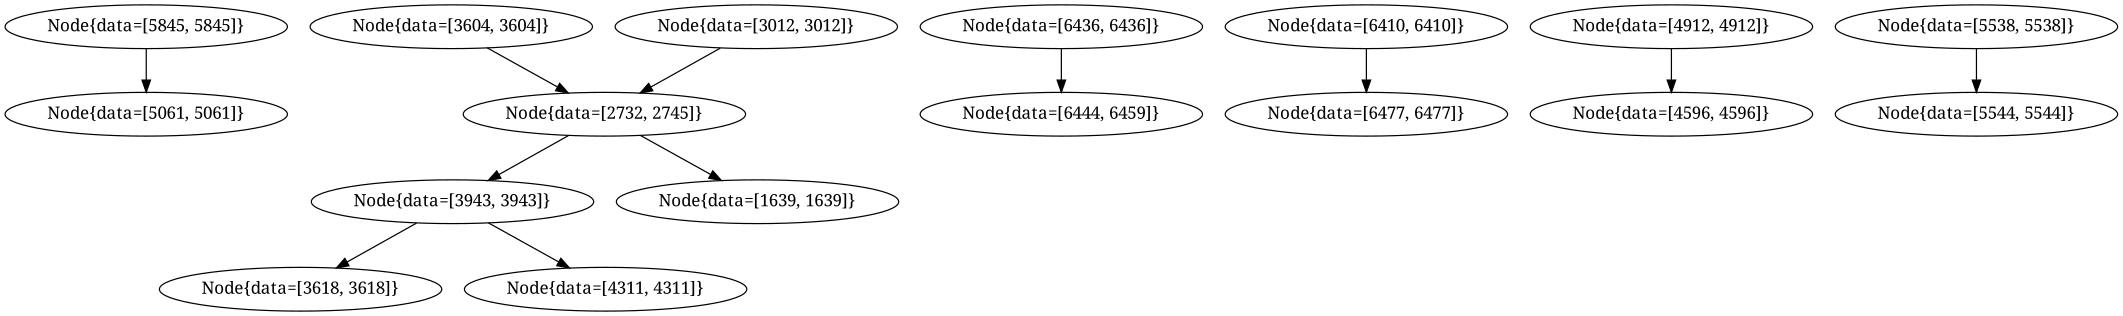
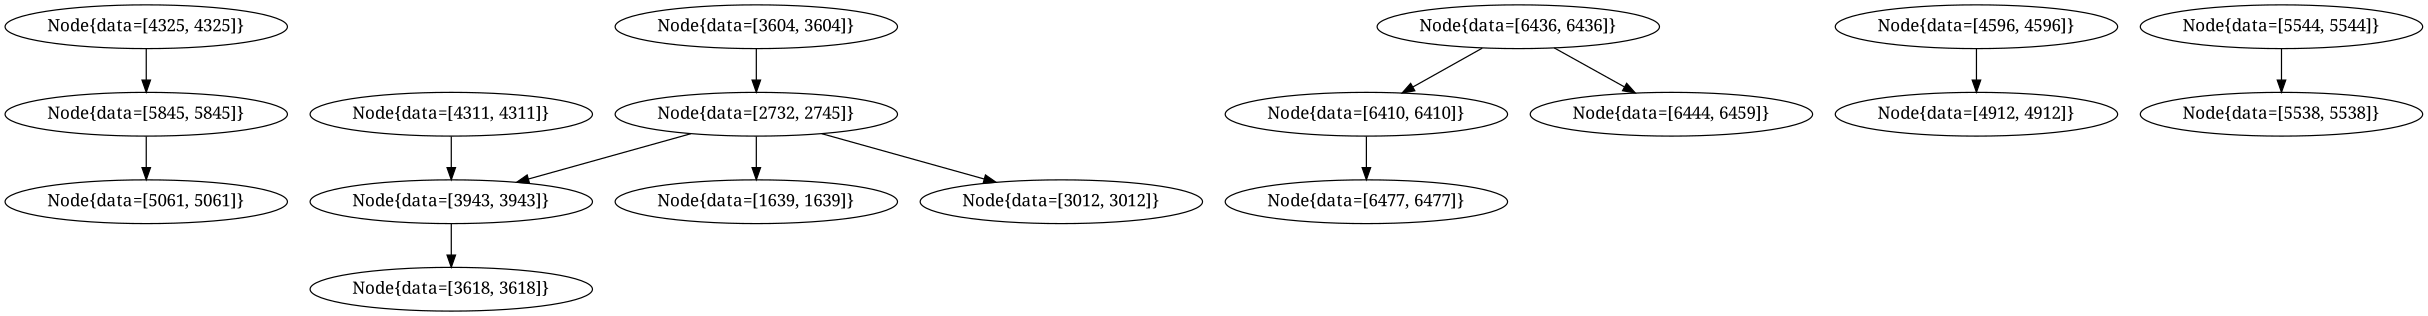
  digraph {
    fontname="Noto Serif"
    node [fontname="Noto Serif"]
    edge [fontname="Noto Serif"]
+   n1 [label="Node{data=[4325, 4325]}"]
    n2 [label="Node{data=[5845, 5845]}"]
    n3 [label="Node{data=[3604, 3604]}"]
    n4 [label="Node{data=[2732, 2745]}"]
    n5 [label="Node{data=[5061, 5061]}"]
    n6 [label="Node{data=[3943, 3943]}"]
    n7 [label="Node{data=[1639, 1639]}"]
    n8 [label="Node{data=[3012, 3012]}"]
    n9 [label="Node{data=[3618, 3618]}"]
    n10 [label="Node{data=[4311, 4311]}"]
    n11 [label="Node{data=[6436, 6436]}"]
    n12 [label="Node{data=[6410, 6410]}"]
    n13 [label="Node{data=[6444, 6459]}"]
    n14 [label="Node{data=[4912, 4912]}"]
    n15 [label="Node{data=[4596, 4596]}"]
    n16 [label="Node{data=[5544, 5544]}"]
    n17 [label="Node{data=[5538, 5538]}"]
    n18 [label="Node{data=[6477, 6477]}"]
+   n1 -> n2
    n2 -> n5
    n3 -> n4
    n4 -> n6
    n4 -> n7
-   n8 -> n4
+   n4 -> n8
    n6 -> n9
-   n6 -> n10
+   n10 -> n6
+   n11 -> n12
    n11 -> n13
    n12 -> n18
-   n14 -> n15
-   n17 -> n16
+   n15 -> n14
+   n16 -> n17
  }
